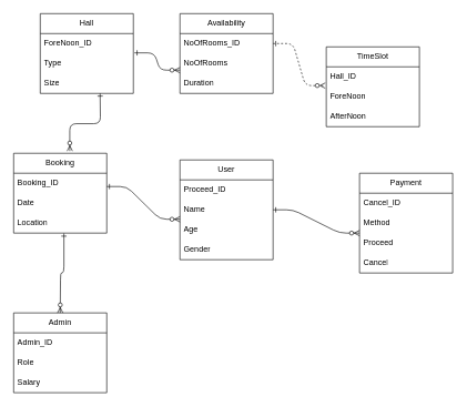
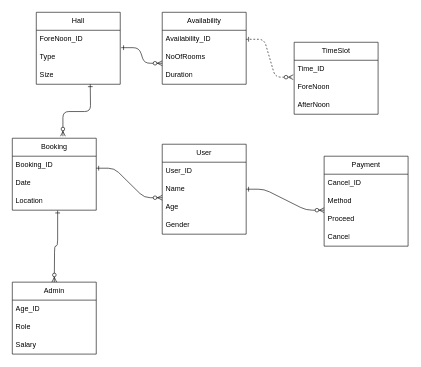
  <mxCell id="0" />
  <mxCell id="1" parent="0" />
  <mxCell id="2" value="Hall" style="swimlane;fontStyle=0;childLayout=stackLayout;horizontal=1;startSize=30;horizontalStack=0;resizeParent=1;resizeParentMax=0;resizeLast=0;collapsible=1;marginBottom=0;whiteSpace=wrap;html=1;" parent="1" vertex="1"><mxGeometry x="60" y="20" width="140" height="120" as="geometry" /></mxCell>
  <mxCell id="3" value="ForeNoon_ID" style="text;strokeColor=none;fillColor=none;align=left;verticalAlign=middle;spacingLeft=4;spacingRight=4;overflow=hidden;points=[[0,0.5],[1,0.5]];portConstraint=eastwest;rotatable=0;whiteSpace=wrap;html=1;" parent="2" vertex="1"><mxGeometry y="30" width="140" height="30" as="geometry" /></mxCell>
  <mxCell id="4" value="Type" style="text;strokeColor=none;fillColor=none;align=left;verticalAlign=middle;spacingLeft=4;spacingRight=4;overflow=hidden;points=[[0,0.5],[1,0.5]];portConstraint=eastwest;rotatable=0;whiteSpace=wrap;html=1;" parent="2" vertex="1"><mxGeometry y="60" width="140" height="30" as="geometry" /></mxCell>
  <mxCell id="5" value="Size" style="text;strokeColor=none;fillColor=none;align=left;verticalAlign=middle;spacingLeft=4;spacingRight=4;overflow=hidden;points=[[0,0.5],[1,0.5]];portConstraint=eastwest;rotatable=0;whiteSpace=wrap;html=1;" parent="2" vertex="1"><mxGeometry y="90" width="140" height="30" as="geometry" /></mxCell>
  <mxCell id="6" value="Availability" style="swimlane;fontStyle=0;childLayout=stackLayout;horizontal=1;startSize=30;horizontalStack=0;resizeParent=1;resizeParentMax=0;resizeLast=0;collapsible=1;marginBottom=0;whiteSpace=wrap;html=1;" parent="1" vertex="1"><mxGeometry x="270" y="20" width="140" height="120" as="geometry" /></mxCell>
- <mxCell id="7" value="NoOfRooms_ID" style="text;strokeColor=none;fillColor=none;align=left;verticalAlign=middle;spacingLeft=4;spacingRight=4;overflow=hidden;points=[[0,0.5],[1,0.5]];portConstraint=eastwest;rotatable=0;whiteSpace=wrap;html=1;" parent="6" vertex="1"><mxGeometry y="30" width="140" height="30" as="geometry" /></mxCell>
+ <mxCell id="7" value="Availability_ID" style="text;strokeColor=none;fillColor=none;align=left;verticalAlign=middle;spacingLeft=4;spacingRight=4;overflow=hidden;points=[[0,0.5],[1,0.5]];portConstraint=eastwest;rotatable=0;whiteSpace=wrap;html=1;" parent="6" vertex="1"><mxGeometry y="30" width="140" height="30" as="geometry" /></mxCell>
  <mxCell id="8" value="NoOfRooms" style="text;strokeColor=none;fillColor=none;align=left;verticalAlign=middle;spacingLeft=4;spacingRight=4;overflow=hidden;points=[[0,0.5],[1,0.5]];portConstraint=eastwest;rotatable=0;whiteSpace=wrap;html=1;" parent="6" vertex="1"><mxGeometry y="60" width="140" height="30" as="geometry" /></mxCell>
  <mxCell id="9" value="Duration" style="text;strokeColor=none;fillColor=none;align=left;verticalAlign=middle;spacingLeft=4;spacingRight=4;overflow=hidden;points=[[0,0.5],[1,0.5]];portConstraint=eastwest;rotatable=0;whiteSpace=wrap;html=1;" parent="6" vertex="1"><mxGeometry y="90" width="140" height="30" as="geometry" /></mxCell>
  <mxCell id="10" value="TimeSlot" style="swimlane;fontStyle=0;childLayout=stackLayout;horizontal=1;startSize=30;horizontalStack=0;resizeParent=1;resizeParentMax=0;resizeLast=0;collapsible=1;marginBottom=0;whiteSpace=wrap;html=1;" parent="1" vertex="1"><mxGeometry x="490" y="70" width="140" height="120" as="geometry" /></mxCell>
- <mxCell id="11" value="Hall_ID" style="text;strokeColor=none;fillColor=none;align=left;verticalAlign=middle;spacingLeft=4;spacingRight=4;overflow=hidden;points=[[0,0.5],[1,0.5]];portConstraint=eastwest;rotatable=0;whiteSpace=wrap;html=1;" parent="10" vertex="1"><mxGeometry y="30" width="140" height="30" as="geometry" /></mxCell>
+ <mxCell id="11" value="Time_ID" style="text;strokeColor=none;fillColor=none;align=left;verticalAlign=middle;spacingLeft=4;spacingRight=4;overflow=hidden;points=[[0,0.5],[1,0.5]];portConstraint=eastwest;rotatable=0;whiteSpace=wrap;html=1;" parent="10" vertex="1"><mxGeometry y="30" width="140" height="30" as="geometry" /></mxCell>
  <mxCell id="12" value="ForeNoon" style="text;strokeColor=none;fillColor=none;align=left;verticalAlign=middle;spacingLeft=4;spacingRight=4;overflow=hidden;points=[[0,0.5],[1,0.5]];portConstraint=eastwest;rotatable=0;whiteSpace=wrap;html=1;" parent="10" vertex="1"><mxGeometry y="60" width="140" height="30" as="geometry" /></mxCell>
  <mxCell id="13" value="AfterNoon" style="text;strokeColor=none;fillColor=none;align=left;verticalAlign=middle;spacingLeft=4;spacingRight=4;overflow=hidden;points=[[0,0.5],[1,0.5]];portConstraint=eastwest;rotatable=0;whiteSpace=wrap;html=1;" parent="10" vertex="1"><mxGeometry y="90" width="140" height="30" as="geometry" /></mxCell>
  <mxCell id="14" value="" style="edgeStyle=entityRelationEdgeStyle;endArrow=ERzeroToMany;startArrow=ERone;endFill=1;startFill=0;entryX=-0.011;entryY=0.94;entryDx=0;entryDy=0;entryPerimeter=0;exitX=1;exitY=0.5;exitDx=0;exitDy=0;dashed=1;" parent="1" source="7" target="11" edge="1"><mxGeometry width="100" height="100" relative="1" as="geometry"><mxPoint x="470" y="55" as="sourcePoint" /><mxPoint x="450" y="150" as="targetPoint" /><Array as="points"><mxPoint x="510" y="85" /><mxPoint x="440" y="90" /><mxPoint x="440" y="63" /><mxPoint x="430" y="55" /><mxPoint x="250" y="230" /><mxPoint x="440" y="110" /><mxPoint x="440" y="130" /></Array></mxGeometry></mxCell>
  <mxCell id="15" value="Booking" style="swimlane;fontStyle=0;childLayout=stackLayout;horizontal=1;startSize=30;horizontalStack=0;resizeParent=1;resizeParentMax=0;resizeLast=0;collapsible=1;marginBottom=0;whiteSpace=wrap;html=1;" parent="1" vertex="1"><mxGeometry x="20" y="230" width="140" height="120" as="geometry" /></mxCell>
  <mxCell id="16" value="Booking_ID" style="text;strokeColor=none;fillColor=none;align=left;verticalAlign=middle;spacingLeft=4;spacingRight=4;overflow=hidden;points=[[0,0.5],[1,0.5]];portConstraint=eastwest;rotatable=0;whiteSpace=wrap;html=1;" parent="15" vertex="1"><mxGeometry y="30" width="140" height="30" as="geometry" /></mxCell>
  <mxCell id="17" value="Date" style="text;strokeColor=none;fillColor=none;align=left;verticalAlign=middle;spacingLeft=4;spacingRight=4;overflow=hidden;points=[[0,0.5],[1,0.5]];portConstraint=eastwest;rotatable=0;whiteSpace=wrap;html=1;" parent="15" vertex="1"><mxGeometry y="60" width="140" height="30" as="geometry" /></mxCell>
  <mxCell id="18" value="Location" style="text;strokeColor=none;fillColor=none;align=left;verticalAlign=middle;spacingLeft=4;spacingRight=4;overflow=hidden;points=[[0,0.5],[1,0.5]];portConstraint=eastwest;rotatable=0;whiteSpace=wrap;html=1;" parent="15" vertex="1"><mxGeometry y="90" width="140" height="30" as="geometry" /></mxCell>
  <mxCell id="19" value="User" style="swimlane;fontStyle=0;childLayout=stackLayout;horizontal=1;startSize=30;horizontalStack=0;resizeParent=1;resizeParentMax=0;resizeLast=0;collapsible=1;marginBottom=0;whiteSpace=wrap;html=1;" parent="1" vertex="1"><mxGeometry x="270" y="240" width="140" height="150" as="geometry" /></mxCell>
- <mxCell id="20" value="Proceed_ID" style="text;strokeColor=none;fillColor=none;align=left;verticalAlign=middle;spacingLeft=4;spacingRight=4;overflow=hidden;points=[[0,0.5],[1,0.5]];portConstraint=eastwest;rotatable=0;whiteSpace=wrap;html=1;" parent="19" vertex="1"><mxGeometry y="30" width="140" height="30" as="geometry" /></mxCell>
+ <mxCell id="20" value="User_ID" style="text;strokeColor=none;fillColor=none;align=left;verticalAlign=middle;spacingLeft=4;spacingRight=4;overflow=hidden;points=[[0,0.5],[1,0.5]];portConstraint=eastwest;rotatable=0;whiteSpace=wrap;html=1;" parent="19" vertex="1"><mxGeometry y="30" width="140" height="30" as="geometry" /></mxCell>
  <mxCell id="21" value="Name" style="text;strokeColor=none;fillColor=none;align=left;verticalAlign=middle;spacingLeft=4;spacingRight=4;overflow=hidden;points=[[0,0.5],[1,0.5]];portConstraint=eastwest;rotatable=0;whiteSpace=wrap;html=1;" parent="19" vertex="1"><mxGeometry y="60" width="140" height="30" as="geometry" /></mxCell>
  <mxCell id="22" value="Age" style="text;strokeColor=none;fillColor=none;align=left;verticalAlign=middle;spacingLeft=4;spacingRight=4;overflow=hidden;points=[[0,0.5],[1,0.5]];portConstraint=eastwest;rotatable=0;whiteSpace=wrap;html=1;" parent="19" vertex="1"><mxGeometry y="90" width="140" height="30" as="geometry" /></mxCell>
  <mxCell id="23" value="Gender" style="text;strokeColor=none;fillColor=none;align=left;verticalAlign=middle;spacingLeft=4;spacingRight=4;overflow=hidden;points=[[0,0.5],[1,0.5]];portConstraint=eastwest;rotatable=0;whiteSpace=wrap;html=1;" parent="19" vertex="1"><mxGeometry y="120" width="140" height="30" as="geometry" /></mxCell>
  <mxCell id="24" value="Payment" style="swimlane;fontStyle=0;childLayout=stackLayout;horizontal=1;startSize=30;horizontalStack=0;resizeParent=1;resizeParentMax=0;resizeLast=0;collapsible=1;marginBottom=0;whiteSpace=wrap;html=1;" parent="1" vertex="1"><mxGeometry x="540" y="260" width="140" height="150" as="geometry" /></mxCell>
  <mxCell id="25" value="Cancel_ID" style="text;strokeColor=none;fillColor=none;align=left;verticalAlign=middle;spacingLeft=4;spacingRight=4;overflow=hidden;points=[[0,0.5],[1,0.5]];portConstraint=eastwest;rotatable=0;whiteSpace=wrap;html=1;" parent="24" vertex="1"><mxGeometry y="30" width="140" height="30" as="geometry" /></mxCell>
  <mxCell id="26" value="Method" style="text;strokeColor=none;fillColor=none;align=left;verticalAlign=middle;spacingLeft=4;spacingRight=4;overflow=hidden;points=[[0,0.5],[1,0.5]];portConstraint=eastwest;rotatable=0;whiteSpace=wrap;html=1;" parent="24" vertex="1"><mxGeometry y="60" width="140" height="30" as="geometry" /></mxCell>
  <mxCell id="27" value="Proceed" style="text;strokeColor=none;fillColor=none;align=left;verticalAlign=middle;spacingLeft=4;spacingRight=4;overflow=hidden;points=[[0,0.5],[1,0.5]];portConstraint=eastwest;rotatable=0;whiteSpace=wrap;html=1;" parent="24" vertex="1"><mxGeometry y="90" width="140" height="30" as="geometry" /></mxCell>
  <mxCell id="28" value="Cancel" style="text;strokeColor=none;fillColor=none;align=left;verticalAlign=middle;spacingLeft=4;spacingRight=4;overflow=hidden;points=[[0,0.5],[1,0.5]];portConstraint=eastwest;rotatable=0;whiteSpace=wrap;html=1;" parent="24" vertex="1"><mxGeometry y="120" width="140" height="30" as="geometry" /></mxCell>
  <mxCell id="29" value="Admin" style="swimlane;fontStyle=0;childLayout=stackLayout;horizontal=1;startSize=30;horizontalStack=0;resizeParent=1;resizeParentMax=0;resizeLast=0;collapsible=1;marginBottom=0;whiteSpace=wrap;html=1;" parent="1" vertex="1"><mxGeometry x="20" y="470" width="140" height="120" as="geometry"><mxRectangle x="140" y="540" width="70" height="30" as="alternateBounds" /></mxGeometry></mxCell>
- <mxCell id="30" value="Admin_ID" style="text;strokeColor=none;fillColor=none;align=left;verticalAlign=middle;spacingLeft=4;spacingRight=4;overflow=hidden;points=[[0,0.5],[1,0.5]];portConstraint=eastwest;rotatable=0;whiteSpace=wrap;html=1;" parent="29" vertex="1"><mxGeometry y="30" width="140" height="30" as="geometry" /></mxCell>
+ <mxCell id="30" value="Age_ID" style="text;strokeColor=none;fillColor=none;align=left;verticalAlign=middle;spacingLeft=4;spacingRight=4;overflow=hidden;points=[[0,0.5],[1,0.5]];portConstraint=eastwest;rotatable=0;whiteSpace=wrap;html=1;" parent="29" vertex="1"><mxGeometry y="30" width="140" height="30" as="geometry" /></mxCell>
  <mxCell id="31" value="Role" style="text;strokeColor=none;fillColor=none;align=left;verticalAlign=middle;spacingLeft=4;spacingRight=4;overflow=hidden;points=[[0,0.5],[1,0.5]];portConstraint=eastwest;rotatable=0;whiteSpace=wrap;html=1;" parent="29" vertex="1"><mxGeometry y="60" width="140" height="30" as="geometry" /></mxCell>
  <mxCell id="32" value="Salary" style="text;strokeColor=none;fillColor=none;align=left;verticalAlign=middle;spacingLeft=4;spacingRight=4;overflow=hidden;points=[[0,0.5],[1,0.5]];portConstraint=eastwest;rotatable=0;whiteSpace=wrap;html=1;" parent="29" vertex="1"><mxGeometry y="90" width="140" height="30" as="geometry" /></mxCell>
  <mxCell id="33" value="" style="edgeStyle=entityRelationEdgeStyle;endArrow=ERzeroToMany;startArrow=ERone;endFill=1;startFill=0;" parent="1" edge="1"><mxGeometry width="100" height="100" relative="1" as="geometry"><mxPoint x="160" y="280" as="sourcePoint" /><mxPoint x="270" y="329.2" as="targetPoint" /><Array as="points"><mxPoint x="240" y="344.2" /><mxPoint x="210" y="314.2" /><mxPoint x="210" y="314.2" /><mxPoint x="210" y="314.2" /><mxPoint x="210" y="314.2" /><mxPoint x="240" y="304.2" /><mxPoint x="250" y="324.2" /></Array></mxGeometry></mxCell>
  <mxCell id="34" value="" style="edgeStyle=entityRelationEdgeStyle;endArrow=ERzeroToMany;startArrow=ERone;endFill=1;startFill=0;exitX=1.011;exitY=-0.033;exitDx=0;exitDy=0;exitPerimeter=0;" parent="1" source="4" edge="1"><mxGeometry width="100" height="100" relative="1" as="geometry"><mxPoint x="200" y="65" as="sourcePoint" /><mxPoint x="270" y="105" as="targetPoint" /><Array as="points"><mxPoint x="240" y="120" /><mxPoint x="240" y="80" /><mxPoint x="250" y="100" /></Array></mxGeometry></mxCell>
  <mxCell id="35" value="" style="edgeStyle=entityRelationEdgeStyle;endArrow=ERzeroToMany;startArrow=ERone;endFill=1;startFill=0;entryX=-0.011;entryY=0.94;entryDx=0;entryDy=0;entryPerimeter=0;exitX=1;exitY=0.5;exitDx=0;exitDy=0;" parent="1" edge="1" source="21"><mxGeometry width="100" height="100" relative="1" as="geometry"><mxPoint x="414.34" y="313.81" as="sourcePoint" /><mxPoint x="540" y="350" as="targetPoint" /><Array as="points"><mxPoint x="572" y="317" /><mxPoint x="502" y="322" /><mxPoint x="502" y="342" /><mxPoint x="532" y="522" /><mxPoint x="502" y="295" /><mxPoint x="492" y="287" /><mxPoint x="312" y="462" /><mxPoint x="502" y="342" /><mxPoint x="502" y="362" /></Array></mxGeometry></mxCell>
  <mxCell id="36" value="" style="edgeStyle=orthogonalEdgeStyle;endArrow=ERzeroToMany;startArrow=ERone;endFill=1;startFill=0;elbow=vertical;entryX=0.603;entryY=-0.028;entryDx=0;entryDy=0;entryPerimeter=0;" parent="1" target="15" edge="1"><mxGeometry width="100" height="100" relative="1" as="geometry"><mxPoint x="150" y="140" as="sourcePoint" /><mxPoint x="157" y="206" as="targetPoint" /></mxGeometry></mxCell>
  <mxCell id="37" value="" style="edgeStyle=orthogonalEdgeStyle;endArrow=ERzeroToMany;startArrow=ERone;endFill=1;startFill=0;elbow=vertical;entryX=0.603;entryY=-0.028;entryDx=0;entryDy=0;entryPerimeter=0;exitX=0.54;exitY=1.02;exitDx=0;exitDy=0;exitPerimeter=0;" parent="1" source="18" edge="1"><mxGeometry width="100" height="100" relative="1" as="geometry"><mxPoint x="136" y="383" as="sourcePoint" /><mxPoint x="90" y="470" as="targetPoint" /></mxGeometry></mxCell>
